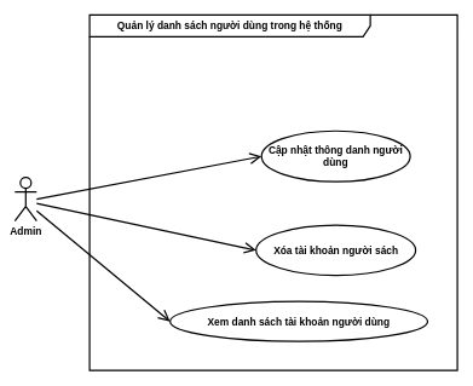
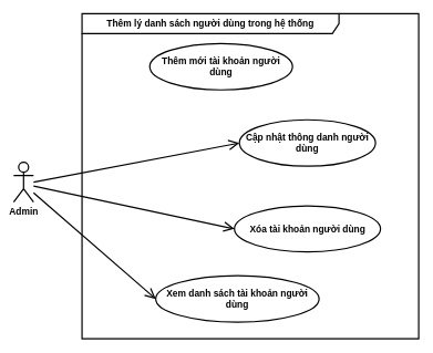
  <mxCell id="0" />
  <mxCell id="1" parent="0" />
- <mxCell id="2" value="Quản lý danh sách người dùng trong hệ thống" style="shape=umlFrame;whiteSpace=wrap;html=1;width=387;height=30;fontSize=14;fontStyle=1;labelBackgroundColor=none;strokeWidth=2;" vertex="1" parent="1"><mxGeometry x="123" y="20" width="507" height="490" as="geometry" /></mxCell>
+ <mxCell id="2" value="Thêm lý danh sách người dùng trong hệ thống" style="shape=umlFrame;whiteSpace=wrap;html=1;width=387;height=30;fontSize=14;fontStyle=1;labelBackgroundColor=none;strokeWidth=2;" vertex="1" parent="1"><mxGeometry x="123" y="20" width="507" height="490" as="geometry" /></mxCell>
  <mxCell id="3" value="Admin&lt;br&gt;" style="shape=umlActor;verticalLabelPosition=bottom;verticalAlign=top;html=1;fontSize=14;fontStyle=1;labelBackgroundColor=none;strokeWidth=2;" vertex="1" parent="1"><mxGeometry x="20" y="244" width="30" height="60" as="geometry" /></mxCell>
- <mxCell id="5" value="Xem danh sách tài khoản người dùng" style="ellipse;whiteSpace=wrap;html=1;fontSize=14;fontStyle=1;labelBackgroundColor=none;strokeWidth=2;" vertex="1" parent="1"><mxGeometry x="234" y="415" width="355" height="55" as="geometry" /></mxCell>
- <mxCell id="6" value="Xóa tài khoản người sách" style="ellipse;whiteSpace=wrap;html=1;fontSize=14;fontStyle=1;labelBackgroundColor=none;strokeWidth=2;" vertex="1" parent="1"><mxGeometry x="352.5" y="310" width="220" height="69" as="geometry" /></mxCell>
+ <mxCell id="4" value="Thêm mới tài khoản người dùng" style="ellipse;whiteSpace=wrap;html=1;fontSize=14;fontStyle=1;labelBackgroundColor=none;strokeWidth=2;" vertex="1" parent="1"><mxGeometry x="225" y="65" width="215" height="70" as="geometry" /></mxCell>
+ <mxCell id="5" value="Xem danh sách tài khoản người dùng" style="ellipse;whiteSpace=wrap;html=1;fontSize=14;fontStyle=1;labelBackgroundColor=none;strokeWidth=2;" vertex="1" parent="1"><mxGeometry x="234" y="415" width="246" height="70" as="geometry" /></mxCell>
+ <mxCell id="6" value="Xóa tài khoản người dùng" style="ellipse;whiteSpace=wrap;html=1;fontSize=14;fontStyle=1;labelBackgroundColor=none;strokeWidth=2;" vertex="1" parent="1"><mxGeometry x="352.5" y="310" width="220" height="69" as="geometry" /></mxCell>
  <mxCell id="7" value="&lt;b&gt;Cập nhật thông danh người dùng&lt;/b&gt;" style="ellipse;whiteSpace=wrap;html=1;labelBackgroundColor=none;fontSize=14;strokeWidth=2;" vertex="1" parent="1"><mxGeometry x="360" y="180" width="205" height="70" as="geometry" /></mxCell>
  <mxCell id="8" value="" style="endArrow=open;endFill=1;endSize=12;html=1;entryX=0;entryY=0.5;entryDx=0;entryDy=0;fontSize=14;fontStyle=1;labelBackgroundColor=none;strokeWidth=2;" edge="1" parent="1" target="7"><mxGeometry width="160" relative="1" as="geometry"><mxPoint x="50" y="274" as="sourcePoint" /><mxPoint x="216" y="110" as="targetPoint" /></mxGeometry></mxCell>
  <mxCell id="9" value="" style="endArrow=open;endFill=1;endSize=12;html=1;entryX=0;entryY=0.5;entryDx=0;entryDy=0;fontSize=14;fontStyle=1;labelBackgroundColor=none;strokeWidth=2;" edge="1" parent="1" target="6"><mxGeometry width="160" relative="1" as="geometry"><mxPoint x="50" y="280" as="sourcePoint" /><mxPoint x="200" y="205" as="targetPoint" /></mxGeometry></mxCell>
  <mxCell id="10" value="" style="endArrow=open;endFill=1;endSize=12;html=1;entryX=0;entryY=0.5;entryDx=0;entryDy=0;fontSize=14;fontStyle=1;labelBackgroundColor=none;strokeWidth=2;" edge="1" parent="1" target="5"><mxGeometry width="160" relative="1" as="geometry"><mxPoint x="50" y="290" as="sourcePoint" /><mxPoint x="174" y="325" as="targetPoint" /></mxGeometry></mxCell>
